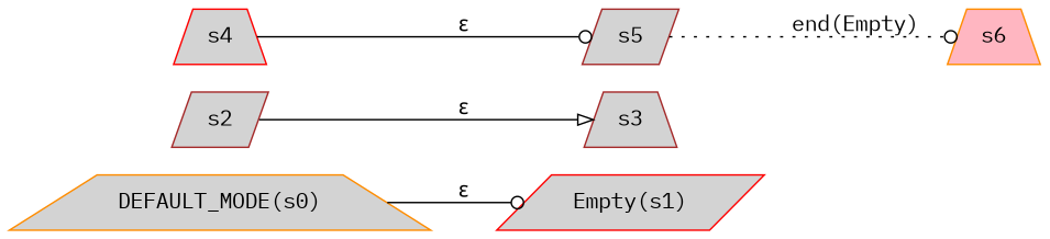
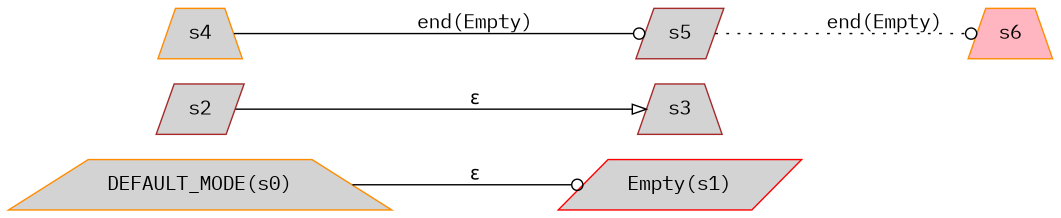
  digraph {
    fontname="IBM Plex Mono"
    rankdir=LR
    node [color=brown fillcolor=lightgrey fontname="IBM Plex Mono" shape=trapezium style=filled]
    edge [arrowhead=odot fontname="IBM Plex Mono"]
    "DEFAULT_MODE(s0)" [color=darkorange]
    "Empty(s1)" [color=red shape=parallelogram]
    s2 [shape=parallelogram]
    s3
-   s4 [color=red]
+   s4 [color=darkorange]
    s5 [shape=parallelogram]
    s6 [color=darkorange fillcolor=lightpink]
    "DEFAULT_MODE(s0)" -> "Empty(s1)" [label="ε"]
    s2 -> s3 [arrowhead=onormal label="ε"]
-   s4 -> s5 [label="ε"]
+   s4 -> s5 [label="end(Empty)"]
    s5 -> s6 [label="end(Empty)" style=dotted]
  }
